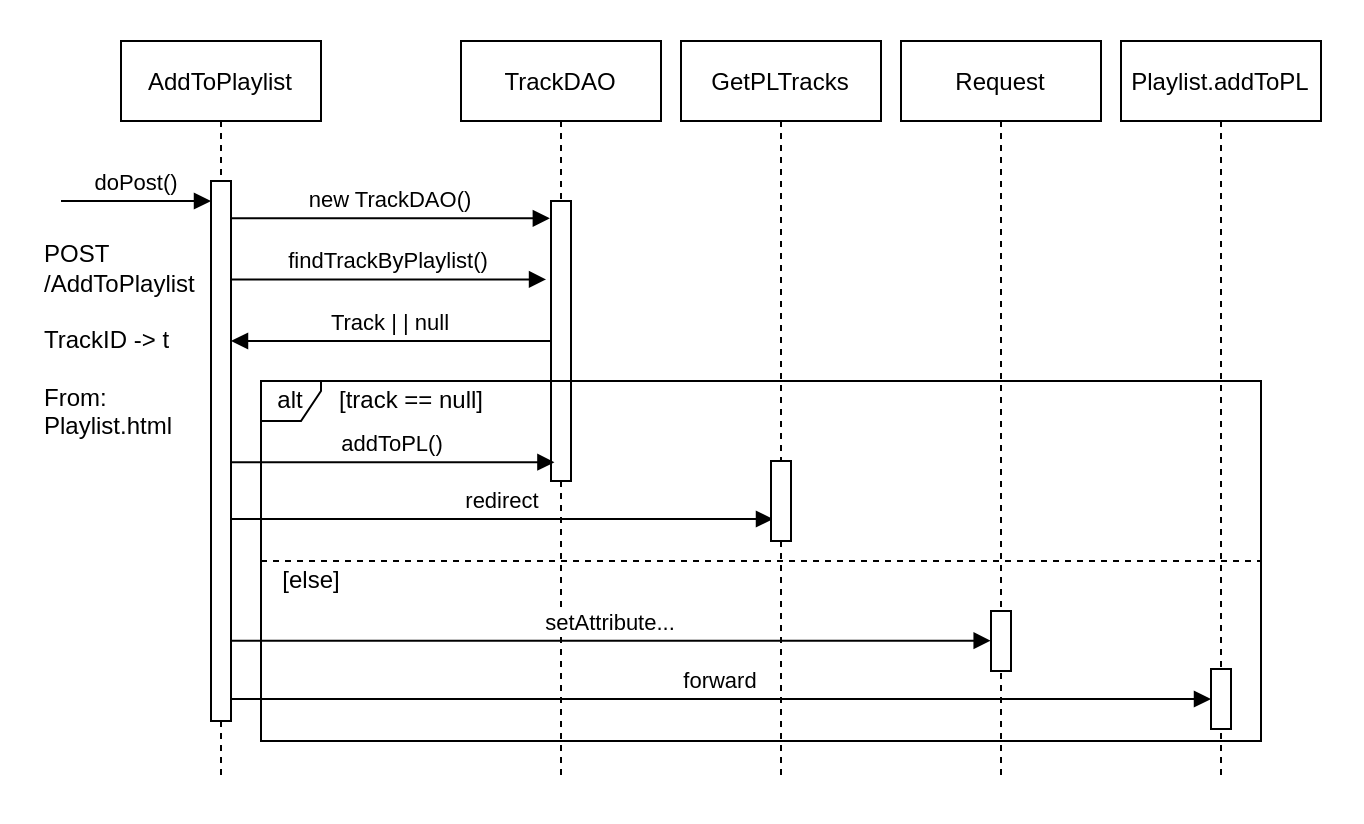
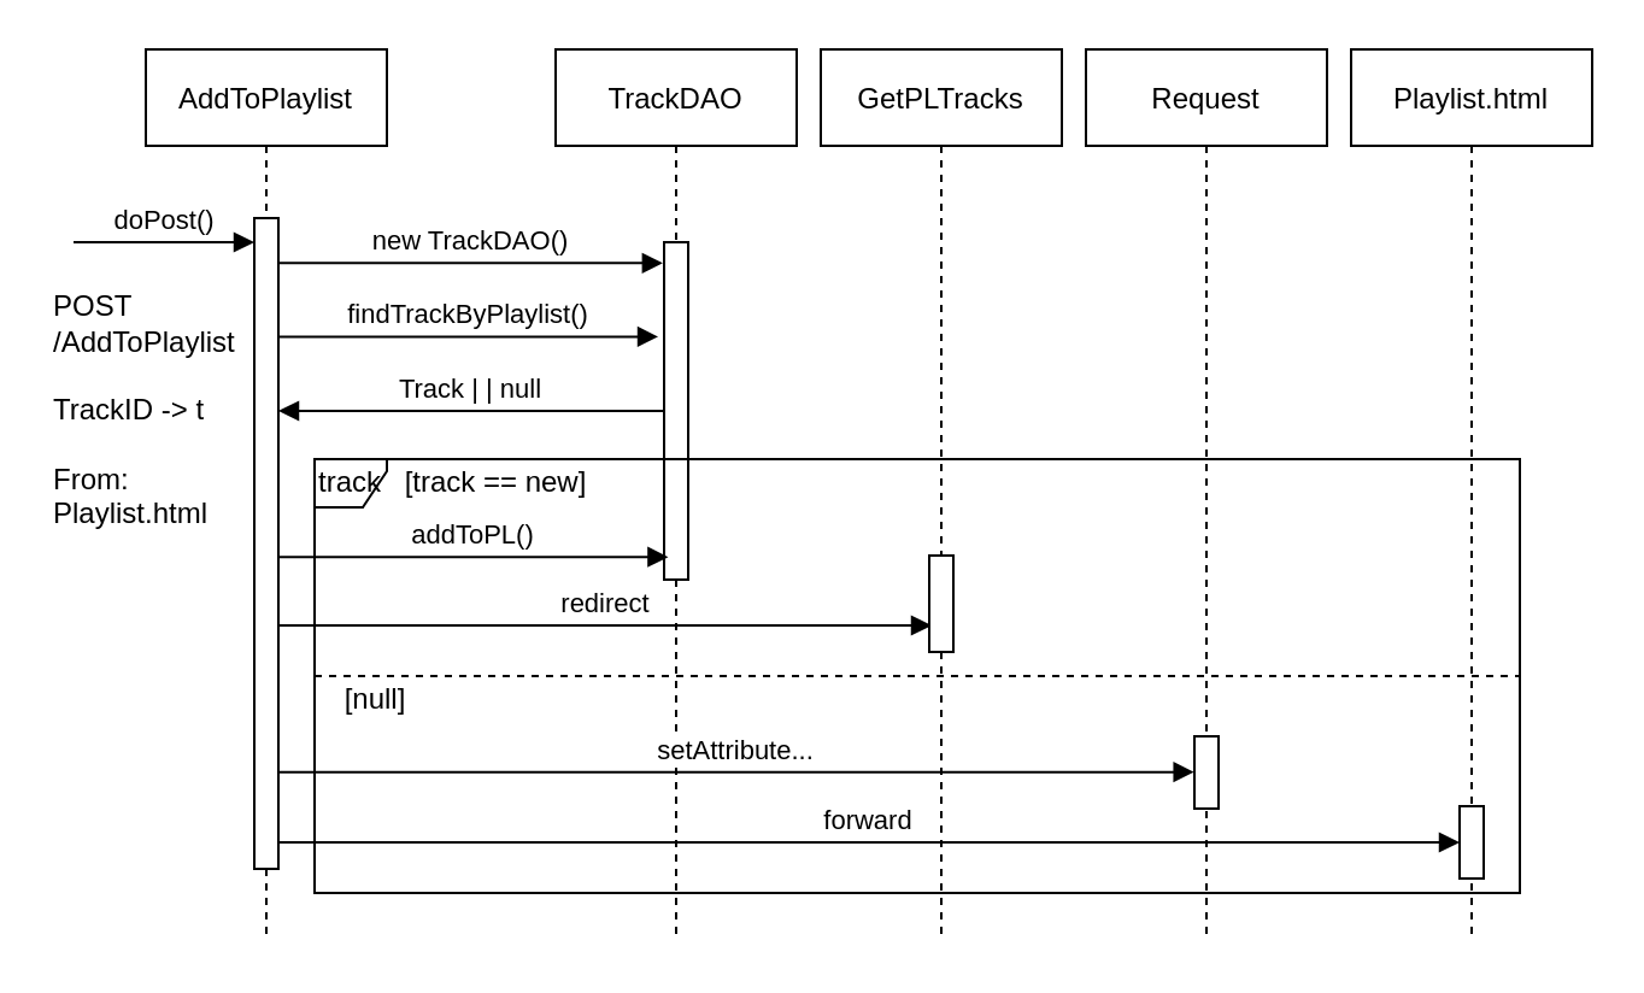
  <mxCell id="0" />
  <mxCell id="1" parent="0" />
  <mxCell id="2" value="AddToPlaylist" style="shape=umlLifeline;perimeter=lifelinePerimeter;container=1;collapsible=0;recursiveResize=0;rounded=0;shadow=0;strokeWidth=1;" parent="1" vertex="1"><mxGeometry x="60" y="20" width="100" height="370" as="geometry" /></mxCell>
  <mxCell id="3" value="" style="points=[];perimeter=orthogonalPerimeter;rounded=0;shadow=0;strokeWidth=1;" parent="2" vertex="1"><mxGeometry x="45" y="70" width="10" height="270" as="geometry" /></mxCell>
  <mxCell id="4" value="doPost()" style="verticalAlign=bottom;endArrow=block;entryX=0;entryY=0;shadow=0;strokeWidth=1;" edge="1" parent="1"><mxGeometry relative="1" as="geometry"><mxPoint x="30" y="100" as="sourcePoint" /><mxPoint x="105" y="100" as="targetPoint" /></mxGeometry></mxCell>
  <mxCell id="5" value="TrackDAO" style="shape=umlLifeline;perimeter=lifelinePerimeter;container=1;collapsible=0;recursiveResize=0;rounded=0;shadow=0;strokeWidth=1;" vertex="1" parent="1"><mxGeometry x="230" y="20" width="100" height="370" as="geometry" /></mxCell>
  <mxCell id="6" value="" style="points=[];perimeter=orthogonalPerimeter;rounded=0;shadow=0;strokeWidth=1;" vertex="1" parent="5"><mxGeometry x="45" y="80" width="10" height="140" as="geometry" /></mxCell>
  <mxCell id="7" value="addToPL()" style="verticalAlign=bottom;endArrow=block;shadow=0;strokeWidth=1;entryX=0.171;entryY=0.933;entryDx=0;entryDy=0;entryPerimeter=0;" edge="1" parent="1" source="3" target="6"><mxGeometry relative="1" as="geometry"><mxPoint x="120" y="184" as="sourcePoint" /><mxPoint x="360" y="170" as="targetPoint" /></mxGeometry></mxCell>
  <mxCell id="8" value="new TrackDAO()" style="verticalAlign=bottom;endArrow=block;shadow=0;strokeWidth=1;entryX=-0.057;entryY=0.062;entryDx=0;entryDy=0;entryPerimeter=0;" edge="1" parent="1" source="3" target="6"><mxGeometry relative="1" as="geometry"><mxPoint x="110" y="110" as="sourcePoint" /><mxPoint x="349.5" y="110" as="targetPoint" /></mxGeometry></mxCell>
  <mxCell id="9" value="Track | | null" style="verticalAlign=bottom;endArrow=block;shadow=0;strokeWidth=1;" edge="1" parent="1" source="6" target="3"><mxGeometry relative="1" as="geometry"><mxPoint x="355" y="140" as="sourcePoint" /><mxPoint x="116" y="176" as="targetPoint" /></mxGeometry></mxCell>
  <mxCell id="10" value="redirect" style="verticalAlign=bottom;endArrow=block;shadow=0;strokeWidth=1;" edge="1" parent="1" source="3"><mxGeometry relative="1" as="geometry"><mxPoint x="120" y="210" as="sourcePoint" /><mxPoint x="386" y="259" as="targetPoint" /></mxGeometry></mxCell>
  <mxCell id="11" value="GetPLTracks" style="shape=umlLifeline;perimeter=lifelinePerimeter;container=1;collapsible=0;recursiveResize=0;rounded=0;shadow=0;strokeWidth=1;" vertex="1" parent="1"><mxGeometry x="340" y="20" width="100" height="370" as="geometry" /></mxCell>
  <mxCell id="12" value="" style="points=[];perimeter=orthogonalPerimeter;rounded=0;shadow=0;strokeWidth=1;" vertex="1" parent="11"><mxGeometry x="45" y="210" width="10" height="40" as="geometry" /></mxCell>
  <mxCell id="13" value="Request" style="shape=umlLifeline;perimeter=lifelinePerimeter;container=1;collapsible=0;recursiveResize=0;rounded=0;shadow=0;strokeWidth=1;" vertex="1" parent="1"><mxGeometry x="450" y="20" width="100" height="370" as="geometry" /></mxCell>
  <mxCell id="14" value="" style="points=[];perimeter=orthogonalPerimeter;rounded=0;shadow=0;strokeWidth=1;" vertex="1" parent="13"><mxGeometry x="45" y="285" width="10" height="30" as="geometry" /></mxCell>
  <mxCell id="15" value="findTrackByPlaylist()" style="verticalAlign=bottom;endArrow=block;shadow=0;strokeWidth=1;entryX=-0.248;entryY=0.28;entryDx=0;entryDy=0;entryPerimeter=0;" edge="1" parent="1" source="3" target="6"><mxGeometry relative="1" as="geometry"><mxPoint x="120" y="130" as="sourcePoint" /><mxPoint x="276" y="141" as="targetPoint" /></mxGeometry></mxCell>
  <mxCell id="16" value="forward" style="verticalAlign=bottom;endArrow=block;shadow=0;strokeWidth=1;entryX=0;entryY=0.8;entryDx=0;entryDy=0;entryPerimeter=0;" edge="1" parent="1"><mxGeometry relative="1" as="geometry"><mxPoint x="115" y="349" as="sourcePoint" /><mxPoint x="605" y="349" as="targetPoint" /></mxGeometry></mxCell>
  <mxCell id="17" value="setAttribute..." style="verticalAlign=bottom;endArrow=block;shadow=0;strokeWidth=1;entryX=-0.016;entryY=0.195;entryDx=0;entryDy=0;entryPerimeter=0;" edge="1" parent="1"><mxGeometry relative="1" as="geometry"><mxPoint x="115" y="319.85" as="sourcePoint" /><mxPoint x="494.84" y="319.85" as="targetPoint" /></mxGeometry></mxCell>
- <mxCell id="18" value="alt" style="shape=umlFrame;whiteSpace=wrap;html=1;width=30;height=20;" vertex="1" parent="1"><mxGeometry x="130" y="190" width="500" height="180" as="geometry" /></mxCell>
+ <mxCell id="18" value="track" style="shape=umlFrame;whiteSpace=wrap;html=1;width=30;height=20;" vertex="1" parent="1"><mxGeometry x="130" y="190" width="500" height="180" as="geometry" /></mxCell>
  <mxCell id="19" value="" style="endArrow=none;dashed=1;html=1;" edge="1" parent="1"><mxGeometry width="50" height="50" relative="1" as="geometry"><mxPoint x="130" y="280" as="sourcePoint" /><mxPoint x="630" y="280" as="targetPoint" /><Array as="points"><mxPoint x="320" y="280" /></Array></mxGeometry></mxCell>
- <mxCell id="20" value="[track == null]" style="text;html=1;align=center;verticalAlign=middle;resizable=0;points=[];autosize=1;strokeColor=none;" vertex="1" parent="1"><mxGeometry x="160" y="190" width="90" height="20" as="geometry" /></mxCell>
- <mxCell id="21" value="[else]" style="text;html=1;align=center;verticalAlign=middle;resizable=0;points=[];autosize=1;strokeColor=none;" vertex="1" parent="1"><mxGeometry x="130" y="280" width="50" height="20" as="geometry" /></mxCell>
+ <mxCell id="20" value="[track == new]" style="text;html=1;align=center;verticalAlign=middle;resizable=0;points=[];autosize=1;strokeColor=none;" vertex="1" parent="1"><mxGeometry x="160" y="190" width="90" height="20" as="geometry" /></mxCell>
+ <mxCell id="21" value="[null]" style="text;html=1;align=center;verticalAlign=middle;resizable=0;points=[];autosize=1;strokeColor=none;" vertex="1" parent="1"><mxGeometry x="130" y="280" width="50" height="20" as="geometry" /></mxCell>
  <mxCell id="22" value="&lt;div&gt;POST&lt;/div&gt;&lt;div&gt;/AddToPlaylist&lt;/div&gt;&lt;div&gt;&lt;br&gt;&lt;/div&gt;&lt;div&gt;TrackID -&amp;gt; t&lt;/div&gt;&lt;div&gt;&lt;br&gt;&lt;/div&gt;&lt;div&gt;From:&lt;/div&gt;&lt;div&gt;Playlist.html&lt;br&gt;&lt;/div&gt;" style="text;html=1;align=left;verticalAlign=middle;resizable=0;points=[];autosize=1;strokeColor=none;" vertex="1" parent="1"><mxGeometry x="20" y="120" width="90" height="100" as="geometry" /></mxCell>
- <mxCell id="23" value="Playlist.addToPL" style="shape=umlLifeline;perimeter=lifelinePerimeter;container=1;collapsible=0;recursiveResize=0;rounded=0;shadow=0;strokeWidth=1;" vertex="1" parent="1"><mxGeometry x="560" y="20" width="100" height="370" as="geometry" /></mxCell>
+ <mxCell id="23" value="Playlist.html" style="shape=umlLifeline;perimeter=lifelinePerimeter;container=1;collapsible=0;recursiveResize=0;rounded=0;shadow=0;strokeWidth=1;" vertex="1" parent="1"><mxGeometry x="560" y="20" width="100" height="370" as="geometry" /></mxCell>
  <mxCell id="24" value="" style="points=[];perimeter=orthogonalPerimeter;rounded=0;shadow=0;strokeWidth=1;" vertex="1" parent="23"><mxGeometry x="45" y="314" width="10" height="30" as="geometry" /></mxCell>
